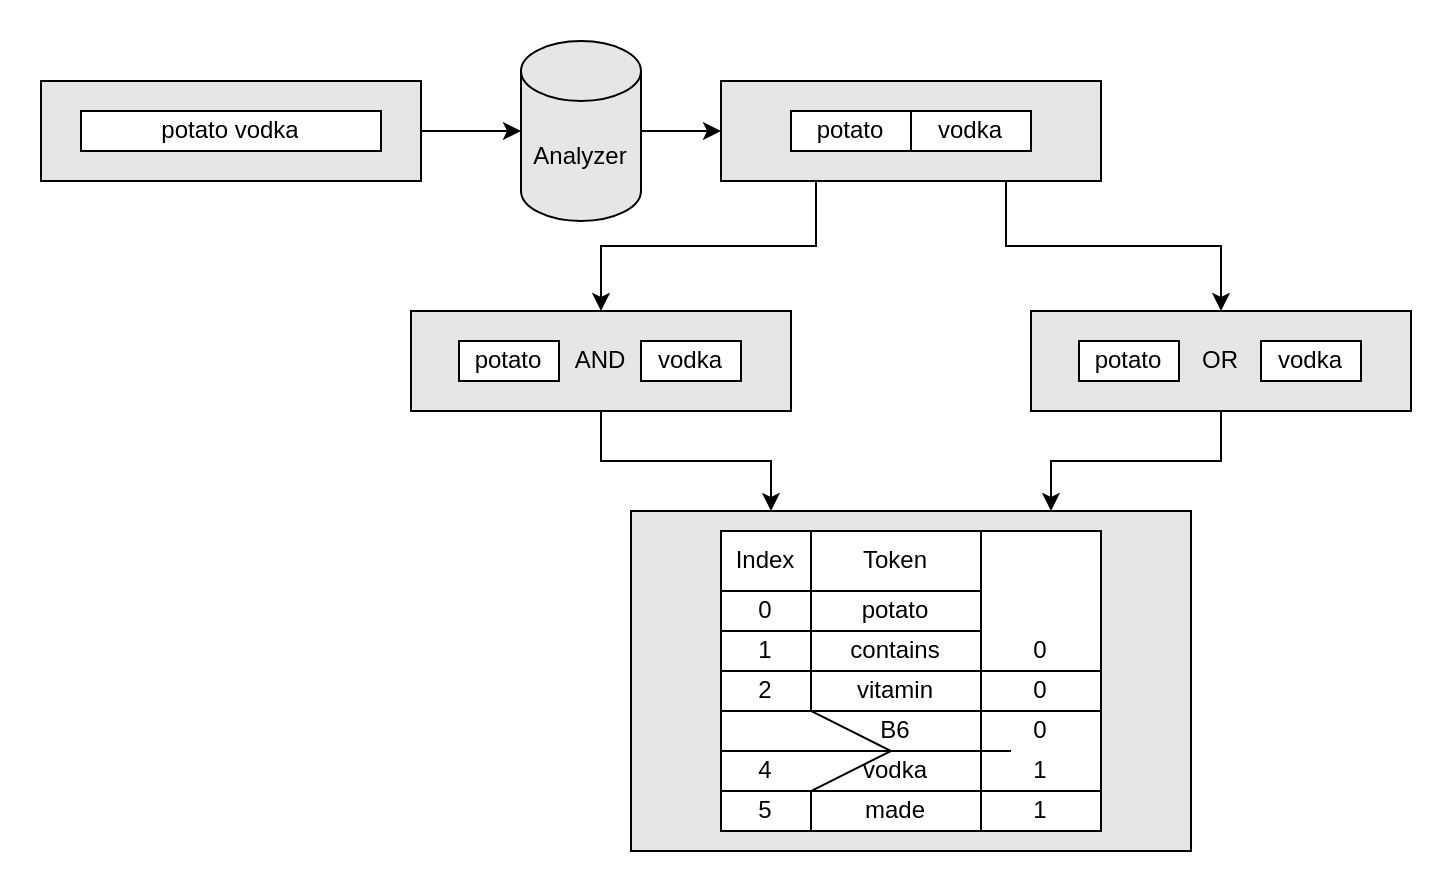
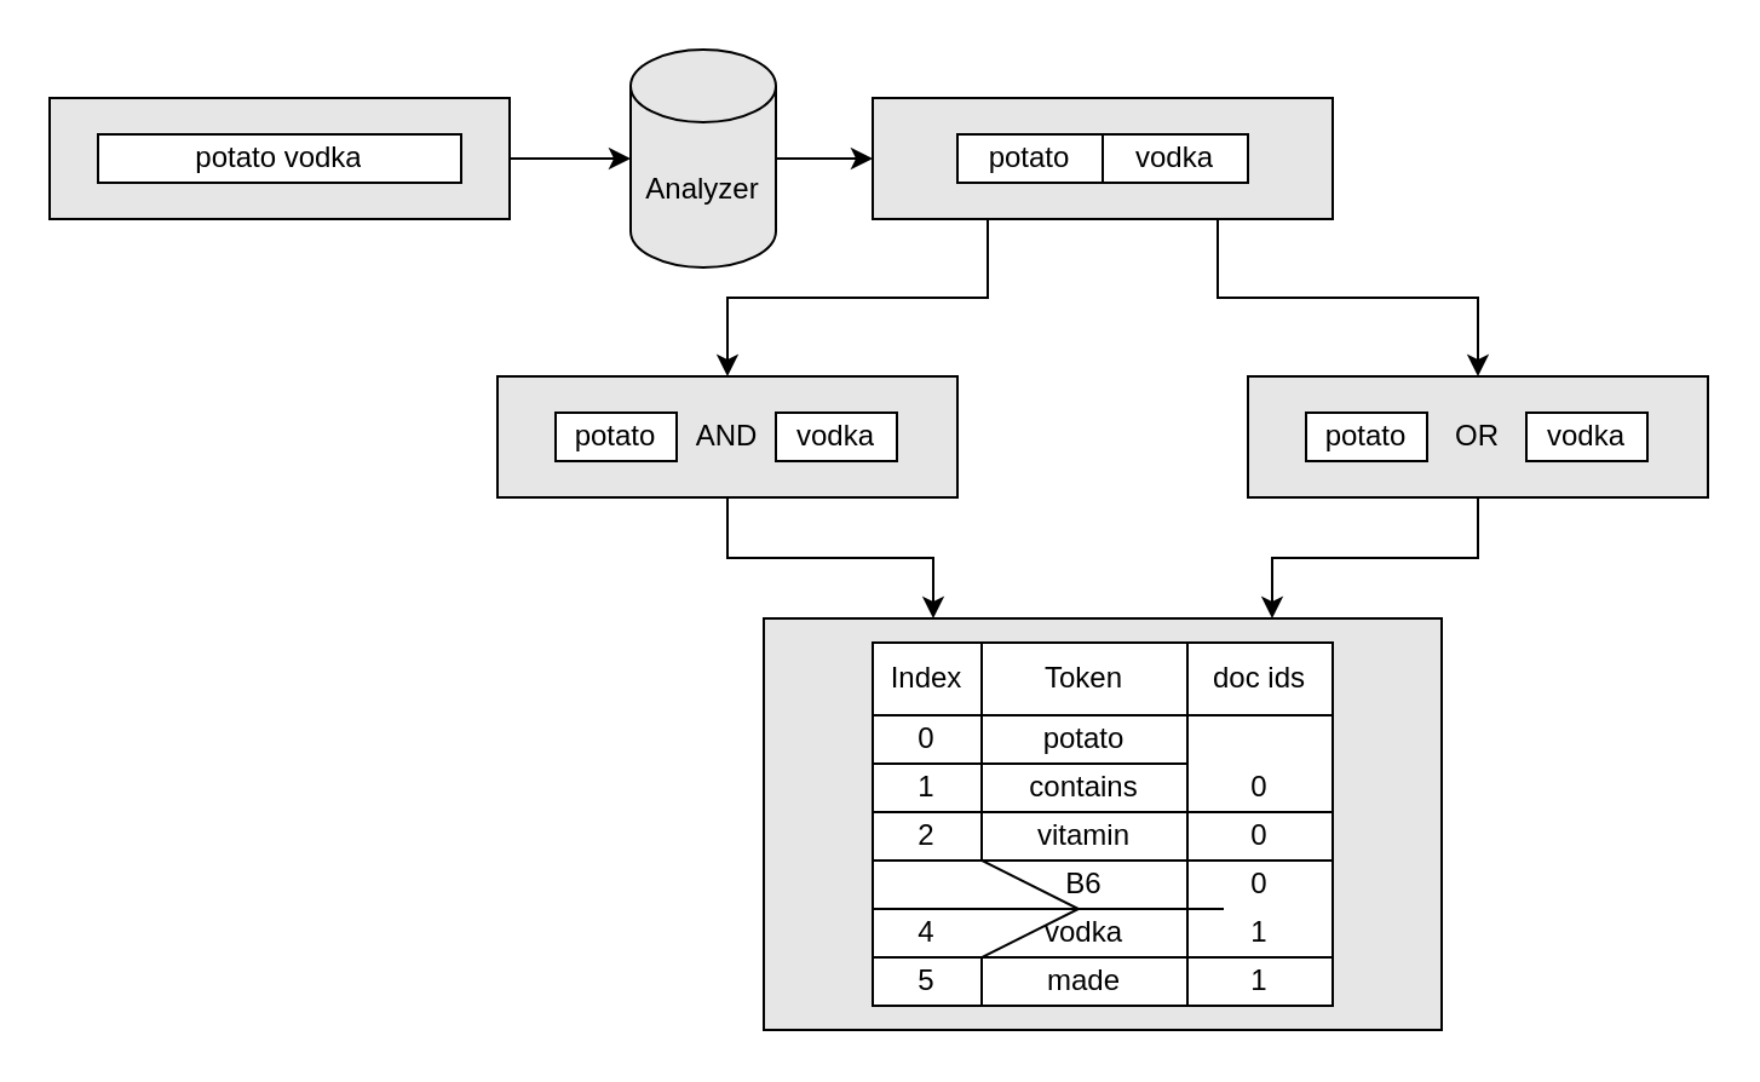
  <mxCell id="0" />
  <mxCell id="1" parent="0" />
  <mxCell id="2" value="" style="rounded=0;whiteSpace=wrap;html=1;fillColor=#E6E6E6;" vertex="1" parent="1"><mxGeometry x="20" y="40" width="190" height="50" as="geometry" /></mxCell>
  <mxCell id="3" value="" style="endArrow=classic;html=1;exitX=1;exitY=0.5;exitDx=0;exitDy=0;entryX=0;entryY=0.5;entryDx=0;entryDy=0;entryPerimeter=0;" edge="1" parent="1" source="2" target="5"><mxGeometry width="50" height="50" relative="1" as="geometry"><mxPoint x="330" y="55" as="sourcePoint" /><mxPoint x="380" y="35" as="targetPoint" /></mxGeometry></mxCell>
  <mxCell id="4" style="edgeStyle=orthogonalEdgeStyle;rounded=0;orthogonalLoop=1;jettySize=auto;html=1;exitX=1;exitY=0.5;exitDx=0;exitDy=0;exitPerimeter=0;entryX=0;entryY=0.5;entryDx=0;entryDy=0;" edge="1" parent="1" source="5" target="11"><mxGeometry relative="1" as="geometry" /></mxCell>
  <mxCell id="5" value="Analyzer" style="shape=cylinder3;whiteSpace=wrap;html=1;boundedLbl=1;backgroundOutline=1;size=15;rounded=0;shadow=0;sketch=0;strokeColor=#000000;fillColor=#E6E6E6;" vertex="1" parent="1"><mxGeometry x="260" y="20" width="60" height="90" as="geometry" /></mxCell>
  <mxCell id="6" value="" style="shape=table;startSize=0;container=1;collapsible=0;childLayout=tableLayout;" vertex="1" parent="1"><mxGeometry x="40" y="55" width="150" height="20" as="geometry" /></mxCell>
  <mxCell id="7" value="" style="shape=partialRectangle;collapsible=0;dropTarget=0;fillColor=none;top=0;left=0;bottom=0;right=0;points=[[0,0.5],[1,0.5]];portConstraint=eastwest;" vertex="1" parent="6"><mxGeometry width="150" height="20" as="geometry" /></mxCell>
  <mxCell id="8" value="potato vodka" style="shape=partialRectangle;html=1;whiteSpace=wrap;connectable=0;overflow=hidden;fillColor=none;top=0;left=0;bottom=0;right=0;pointerEvents=1;" vertex="1" parent="7"><mxGeometry width="150" height="20" as="geometry"><mxRectangle width="150" height="20" as="alternateBounds" /></mxGeometry></mxCell>
  <mxCell id="9" style="edgeStyle=orthogonalEdgeStyle;rounded=0;orthogonalLoop=1;jettySize=auto;html=1;exitX=0.25;exitY=1;exitDx=0;exitDy=0;entryX=0.5;entryY=0;entryDx=0;entryDy=0;" edge="1" parent="1" source="11" target="17"><mxGeometry relative="1" as="geometry" /></mxCell>
  <mxCell id="10" style="edgeStyle=orthogonalEdgeStyle;rounded=0;orthogonalLoop=1;jettySize=auto;html=1;exitX=0.75;exitY=1;exitDx=0;exitDy=0;entryX=0.5;entryY=0;entryDx=0;entryDy=0;" edge="1" parent="1" source="11" target="26"><mxGeometry relative="1" as="geometry" /></mxCell>
  <mxCell id="11" value="" style="rounded=0;whiteSpace=wrap;html=1;fillColor=#E6E6E6;" vertex="1" parent="1"><mxGeometry x="360" y="40" width="190" height="50" as="geometry" /></mxCell>
  <mxCell id="12" value="" style="shape=table;startSize=0;container=1;collapsible=0;childLayout=tableLayout;" vertex="1" parent="1"><mxGeometry x="395" y="55" width="120" height="20" as="geometry" /></mxCell>
  <mxCell id="13" value="" style="shape=partialRectangle;collapsible=0;dropTarget=0;pointerEvents=0;fillColor=none;top=0;left=0;bottom=0;right=0;points=[[0,0.5],[1,0.5]];portConstraint=eastwest;" vertex="1" parent="12"><mxGeometry width="120" height="20" as="geometry" /></mxCell>
  <mxCell id="14" value="potato" style="shape=partialRectangle;html=1;whiteSpace=wrap;connectable=0;overflow=hidden;fillColor=none;top=0;left=0;bottom=0;right=0;" vertex="1" parent="13"><mxGeometry width="60" height="20" as="geometry"><mxRectangle width="60" height="20" as="alternateBounds" /></mxGeometry></mxCell>
  <mxCell id="15" value="vodka" style="shape=partialRectangle;html=1;whiteSpace=wrap;connectable=0;overflow=hidden;fillColor=none;top=0;left=0;bottom=0;right=0;" vertex="1" parent="13"><mxGeometry x="60" width="60" height="20" as="geometry"><mxRectangle width="60" height="20" as="alternateBounds" /></mxGeometry></mxCell>
  <mxCell id="16" style="edgeStyle=orthogonalEdgeStyle;rounded=0;orthogonalLoop=1;jettySize=auto;html=1;exitX=0.5;exitY=1;exitDx=0;exitDy=0;entryX=0.25;entryY=0;entryDx=0;entryDy=0;" edge="1" parent="1" source="17" target="34"><mxGeometry relative="1" as="geometry" /></mxCell>
  <mxCell id="17" value="" style="rounded=0;whiteSpace=wrap;html=1;fillColor=#E6E6E6;" vertex="1" parent="1"><mxGeometry x="205" y="155" width="190" height="50" as="geometry" /></mxCell>
  <mxCell id="18" value="" style="shape=table;startSize=0;container=1;collapsible=0;childLayout=tableLayout;" vertex="1" parent="1"><mxGeometry x="229" y="170" width="50" height="20" as="geometry" /></mxCell>
  <mxCell id="19" value="" style="shape=partialRectangle;collapsible=0;dropTarget=0;fillColor=none;top=0;left=0;bottom=0;right=0;points=[[0,0.5],[1,0.5]];portConstraint=eastwest;" vertex="1" parent="18"><mxGeometry width="50" height="20" as="geometry" /></mxCell>
  <mxCell id="20" value="potato" style="shape=partialRectangle;html=1;whiteSpace=wrap;connectable=0;overflow=hidden;fillColor=none;top=0;left=0;bottom=0;right=0;pointerEvents=1;" vertex="1" parent="19"><mxGeometry width="50" height="20" as="geometry"><mxRectangle width="50" height="20" as="alternateBounds" /></mxGeometry></mxCell>
  <mxCell id="21" value="" style="shape=table;startSize=0;container=1;collapsible=0;childLayout=tableLayout;" vertex="1" parent="1"><mxGeometry x="320" y="170" width="50" height="20" as="geometry" /></mxCell>
  <mxCell id="22" value="" style="shape=partialRectangle;collapsible=0;dropTarget=0;fillColor=none;top=0;left=0;bottom=0;right=0;points=[[0,0.5],[1,0.5]];portConstraint=eastwest;" vertex="1" parent="21"><mxGeometry width="50" height="20" as="geometry" /></mxCell>
  <mxCell id="23" value="vodka" style="shape=partialRectangle;html=1;whiteSpace=wrap;connectable=0;overflow=hidden;fillColor=none;top=0;left=0;bottom=0;right=0;pointerEvents=1;" vertex="1" parent="22"><mxGeometry width="50" height="20" as="geometry"><mxRectangle width="50" height="20" as="alternateBounds" /></mxGeometry></mxCell>
  <mxCell id="24" value="AND" style="text;html=1;strokeColor=none;fillColor=none;align=center;verticalAlign=middle;whiteSpace=wrap;rounded=0;" vertex="1" parent="1"><mxGeometry x="270" y="165" width="60" height="30" as="geometry" /></mxCell>
  <mxCell id="25" style="edgeStyle=orthogonalEdgeStyle;rounded=0;orthogonalLoop=1;jettySize=auto;html=1;entryX=0.75;entryY=0;entryDx=0;entryDy=0;" edge="1" parent="1" source="26" target="34"><mxGeometry relative="1" as="geometry" /></mxCell>
  <mxCell id="26" value="" style="rounded=0;whiteSpace=wrap;html=1;fillColor=#E6E6E6;" vertex="1" parent="1"><mxGeometry x="515" y="155" width="190" height="50" as="geometry" /></mxCell>
  <mxCell id="27" value="" style="shape=table;startSize=0;container=1;collapsible=0;childLayout=tableLayout;" vertex="1" parent="1"><mxGeometry x="539" y="170" width="50" height="20" as="geometry" /></mxCell>
  <mxCell id="28" value="" style="shape=partialRectangle;collapsible=0;dropTarget=0;fillColor=none;top=0;left=0;bottom=0;right=0;points=[[0,0.5],[1,0.5]];portConstraint=eastwest;" vertex="1" parent="27"><mxGeometry width="50" height="20" as="geometry" /></mxCell>
  <mxCell id="29" value="potato" style="shape=partialRectangle;html=1;whiteSpace=wrap;connectable=0;overflow=hidden;fillColor=none;top=0;left=0;bottom=0;right=0;pointerEvents=1;" vertex="1" parent="28"><mxGeometry width="50" height="20" as="geometry"><mxRectangle width="50" height="20" as="alternateBounds" /></mxGeometry></mxCell>
  <mxCell id="30" value="" style="shape=table;startSize=0;container=1;collapsible=0;childLayout=tableLayout;" vertex="1" parent="1"><mxGeometry x="630" y="170" width="50" height="20" as="geometry" /></mxCell>
  <mxCell id="31" value="" style="shape=partialRectangle;collapsible=0;dropTarget=0;fillColor=none;top=0;left=0;bottom=0;right=0;points=[[0,0.5],[1,0.5]];portConstraint=eastwest;" vertex="1" parent="30"><mxGeometry width="50" height="20" as="geometry" /></mxCell>
  <mxCell id="32" value="vodka" style="shape=partialRectangle;html=1;whiteSpace=wrap;connectable=0;overflow=hidden;fillColor=none;top=0;left=0;bottom=0;right=0;pointerEvents=1;" vertex="1" parent="31"><mxGeometry width="50" height="20" as="geometry"><mxRectangle width="50" height="20" as="alternateBounds" /></mxGeometry></mxCell>
  <mxCell id="33" value="OR" style="text;html=1;strokeColor=none;fillColor=none;align=center;verticalAlign=middle;whiteSpace=wrap;rounded=0;" vertex="1" parent="1"><mxGeometry x="580" y="165" width="60" height="30" as="geometry" /></mxCell>
  <mxCell id="34" value="" style="rounded=0;whiteSpace=wrap;html=1;shadow=0;sketch=0;strokeColor=#000000;fillColor=#E6E6E6;" vertex="1" parent="1"><mxGeometry x="315" y="255" width="280" height="170" as="geometry" /></mxCell>
  <mxCell id="35" value="" style="shape=table;startSize=0;container=1;collapsible=0;childLayout=tableLayout;" vertex="1" parent="1"><mxGeometry x="360" y="265" width="190" height="150" as="geometry" /></mxCell>
  <mxCell id="36" value="" style="shape=partialRectangle;collapsible=0;dropTarget=0;pointerEvents=0;fillColor=none;top=0;left=0;bottom=0;right=0;points=[[0,0.5],[1,0.5]];portConstraint=eastwest;" vertex="1" parent="35"><mxGeometry width="190" height="30" as="geometry" /></mxCell>
  <mxCell id="37" value="Index" style="shape=partialRectangle;html=1;whiteSpace=wrap;connectable=0;overflow=hidden;fillColor=none;top=0;left=0;bottom=0;right=0;" vertex="1" parent="36"><mxGeometry width="45" height="30" as="geometry"><mxRectangle width="45" height="30" as="alternateBounds" /></mxGeometry></mxCell>
  <mxCell id="38" value="Token" style="shape=partialRectangle;html=1;whiteSpace=wrap;connectable=0;overflow=hidden;fillColor=none;top=0;left=0;bottom=0;right=0;" vertex="1" parent="36"><mxGeometry x="45" width="85" height="30" as="geometry"><mxRectangle width="85" height="30" as="alternateBounds" /></mxGeometry></mxCell>
+ <mxCell id="39" value="doc ids" style="shape=partialRectangle;html=1;whiteSpace=wrap;connectable=0;overflow=hidden;fillColor=none;top=0;left=0;bottom=0;right=0;" vertex="1" parent="36"><mxGeometry x="130" width="60" height="30" as="geometry"><mxRectangle width="60" height="30" as="alternateBounds" /></mxGeometry></mxCell>
  <mxCell id="40" value="" style="shape=partialRectangle;collapsible=0;dropTarget=0;pointerEvents=0;fillColor=none;top=0;left=0;bottom=0;right=0;points=[[0,0.5],[1,0.5]];portConstraint=eastwest;" vertex="1" parent="35"><mxGeometry y="30" width="190" height="20" as="geometry" /></mxCell>
  <mxCell id="41" value="0" style="shape=partialRectangle;html=1;whiteSpace=wrap;connectable=0;overflow=hidden;fillColor=none;top=0;left=0;bottom=0;right=0;" vertex="1" parent="40"><mxGeometry width="45" height="20" as="geometry"><mxRectangle width="45" height="20" as="alternateBounds" /></mxGeometry></mxCell>
  <mxCell id="42" value="potato" style="shape=partialRectangle;html=1;whiteSpace=wrap;connectable=0;overflow=hidden;fillColor=none;top=0;left=0;bottom=0;right=0;" vertex="1" parent="40"><mxGeometry x="45" width="85" height="20" as="geometry"><mxRectangle width="85" height="20" as="alternateBounds" /></mxGeometry></mxCell>
  <mxCell id="43" value="" style="shape=partialRectangle;collapsible=0;dropTarget=0;pointerEvents=0;fillColor=none;top=0;left=0;bottom=0;right=0;points=[[0,0.5],[1,0.5]];portConstraint=eastwest;" vertex="1" parent="35"><mxGeometry y="50" width="190" height="20" as="geometry" /></mxCell>
  <mxCell id="44" value="1" style="shape=partialRectangle;html=1;whiteSpace=wrap;connectable=0;overflow=hidden;fillColor=none;top=0;left=0;bottom=0;right=0;" vertex="1" parent="43"><mxGeometry width="45" height="20" as="geometry"><mxRectangle width="45" height="20" as="alternateBounds" /></mxGeometry></mxCell>
  <mxCell id="45" value="contains" style="shape=partialRectangle;html=1;whiteSpace=wrap;connectable=0;overflow=hidden;fillColor=none;top=0;left=0;bottom=0;right=0;" vertex="1" parent="43"><mxGeometry x="45" width="85" height="20" as="geometry"><mxRectangle width="85" height="20" as="alternateBounds" /></mxGeometry></mxCell>
  <mxCell id="46" value="0" style="shape=partialRectangle;html=1;whiteSpace=wrap;connectable=0;overflow=hidden;fillColor=none;top=0;left=0;bottom=0;right=0;" vertex="1" parent="43"><mxGeometry x="130" width="60" height="20" as="geometry"><mxRectangle width="60" height="20" as="alternateBounds" /></mxGeometry></mxCell>
  <mxCell id="47" style="shape=partialRectangle;collapsible=0;dropTarget=0;pointerEvents=0;fillColor=none;top=0;left=0;bottom=0;right=0;points=[[0,0.5],[1,0.5]];portConstraint=eastwest;" vertex="1" parent="35"><mxGeometry y="70" width="190" height="20" as="geometry" /></mxCell>
  <mxCell id="48" value="2" style="shape=partialRectangle;html=1;whiteSpace=wrap;connectable=0;overflow=hidden;fillColor=none;top=0;left=0;bottom=0;right=0;" vertex="1" parent="47"><mxGeometry width="45" height="20" as="geometry"><mxRectangle width="45" height="20" as="alternateBounds" /></mxGeometry></mxCell>
  <mxCell id="49" value="vitamin" style="shape=partialRectangle;html=1;whiteSpace=wrap;connectable=0;overflow=hidden;fillColor=none;top=0;left=0;bottom=0;right=0;" vertex="1" parent="47"><mxGeometry x="45" width="85" height="20" as="geometry"><mxRectangle width="85" height="20" as="alternateBounds" /></mxGeometry></mxCell>
  <mxCell id="50" value="0" style="shape=partialRectangle;html=1;whiteSpace=wrap;connectable=0;overflow=hidden;fillColor=none;top=0;left=0;bottom=0;right=0;" vertex="1" parent="47"><mxGeometry x="130" width="60" height="20" as="geometry"><mxRectangle width="60" height="20" as="alternateBounds" /></mxGeometry></mxCell>
  <mxCell id="51" style="shape=partialRectangle;collapsible=0;dropTarget=0;pointerEvents=0;fillColor=none;top=0;left=0;bottom=0;right=0;points=[[0,0.5],[1,0.5]];portConstraint=eastwest;" vertex="1" parent="35"><mxGeometry y="90" width="190" height="20" as="geometry" /></mxCell>
  <mxCell id="52" value="B6" style="shape=partialRectangle;html=1;whiteSpace=wrap;connectable=0;overflow=hidden;fillColor=none;top=0;left=0;bottom=0;right=0;" vertex="1" parent="51"><mxGeometry x="45" width="85" height="20" as="geometry"><mxRectangle width="85" height="20" as="alternateBounds" /></mxGeometry></mxCell>
  <mxCell id="53" value="0" style="shape=partialRectangle;html=1;whiteSpace=wrap;connectable=0;overflow=hidden;fillColor=none;top=0;left=0;bottom=0;right=0;" vertex="1" parent="51"><mxGeometry x="130" width="60" height="20" as="geometry"><mxRectangle width="60" height="20" as="alternateBounds" /></mxGeometry></mxCell>
  <mxCell id="54" style="shape=partialRectangle;collapsible=0;dropTarget=0;pointerEvents=0;fillColor=none;top=0;left=0;bottom=0;right=0;points=[[0,0.5],[1,0.5]];portConstraint=eastwest;" vertex="1" parent="35"><mxGeometry y="110" width="190" height="20" as="geometry" /></mxCell>
  <mxCell id="55" value="4" style="shape=partialRectangle;html=1;whiteSpace=wrap;connectable=0;overflow=hidden;fillColor=none;top=0;left=0;bottom=0;right=0;" vertex="1" parent="54"><mxGeometry width="45" height="20" as="geometry"><mxRectangle width="45" height="20" as="alternateBounds" /></mxGeometry></mxCell>
  <mxCell id="56" value="vodka" style="shape=partialRectangle;html=1;whiteSpace=wrap;connectable=0;overflow=hidden;fillColor=none;top=0;left=0;bottom=0;right=0;" vertex="1" parent="54"><mxGeometry x="45" width="85" height="20" as="geometry"><mxRectangle width="85" height="20" as="alternateBounds" /></mxGeometry></mxCell>
  <mxCell id="57" value="1" style="shape=partialRectangle;html=1;whiteSpace=wrap;connectable=0;overflow=hidden;fillColor=none;top=0;left=0;bottom=0;right=0;" vertex="1" parent="54"><mxGeometry x="130" width="60" height="20" as="geometry"><mxRectangle width="60" height="20" as="alternateBounds" /></mxGeometry></mxCell>
  <mxCell id="58" style="shape=partialRectangle;collapsible=0;dropTarget=0;pointerEvents=0;fillColor=none;top=0;left=0;bottom=0;right=0;points=[[0,0.5],[1,0.5]];portConstraint=eastwest;" vertex="1" parent="35"><mxGeometry y="130" width="190" height="20" as="geometry" /></mxCell>
  <mxCell id="59" value="5" style="shape=partialRectangle;html=1;whiteSpace=wrap;connectable=0;overflow=hidden;fillColor=none;top=0;left=0;bottom=0;right=0;" vertex="1" parent="58"><mxGeometry width="45" height="20" as="geometry"><mxRectangle width="45" height="20" as="alternateBounds" /></mxGeometry></mxCell>
  <mxCell id="60" value="made" style="shape=partialRectangle;html=1;whiteSpace=wrap;connectable=0;overflow=hidden;fillColor=none;top=0;left=0;bottom=0;right=0;" vertex="1" parent="58"><mxGeometry x="45" width="85" height="20" as="geometry"><mxRectangle width="85" height="20" as="alternateBounds" /></mxGeometry></mxCell>
  <mxCell id="61" value="1" style="shape=partialRectangle;html=1;whiteSpace=wrap;connectable=0;overflow=hidden;fillColor=none;top=0;left=0;bottom=0;right=0;" vertex="1" parent="58"><mxGeometry x="130" width="60" height="20" as="geometry"><mxRectangle width="60" height="20" as="alternateBounds" /></mxGeometry></mxCell>
